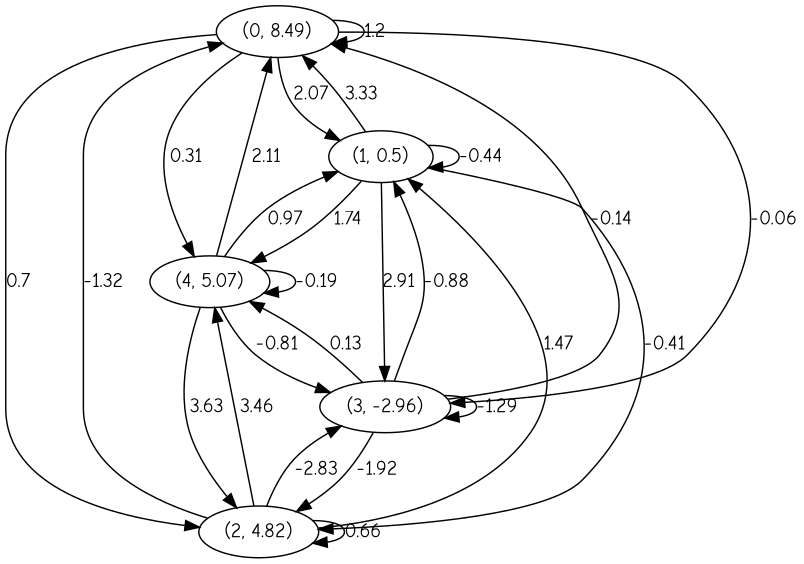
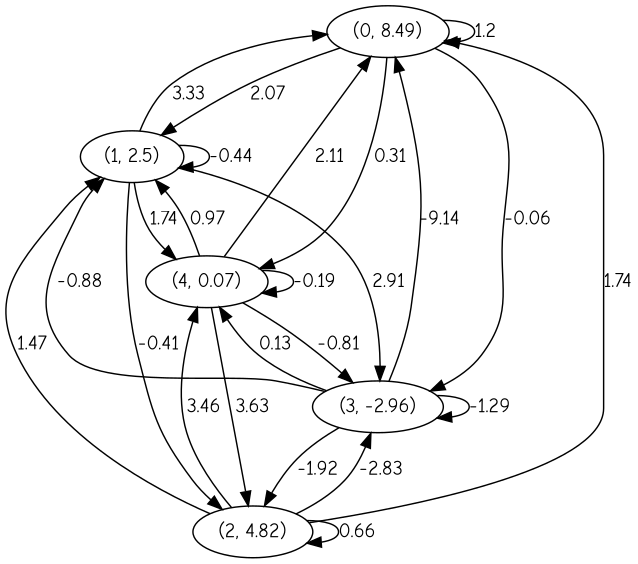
  digraph {
    fontname="Comic Neue"
    node [fontname="Comic Neue"]
    edge [fontname="Comic Neue"]
    n1 [label="(0, 8.49)"]
-   n2 [label="(1, 0.5)"]
+   n2 [label="(1, 2.5)"]
    n3 [label="(2, 4.82)"]
    n4 [label="(3, -2.96)"]
-   n5 [label="(4, 5.07)"]
+   n5 [label="(4, 0.07)"]
    n1 -> n1 [label=1.2]
    n1 -> n2 [label=2.07]
-   n1 -> n3 [label=0.7]
    n1 -> n4 [label=-0.06]
    n1 -> n5 [label=0.31]
    n2 -> n1 [label=3.33]
    n2 -> n2 [label=-0.44]
    n2 -> n3 [label=-0.41]
    n2 -> n4 [label=2.91]
    n2 -> n5 [label=1.74]
-   n3 -> n1 [label=-1.32]
+   n3 -> n1 [label=1.74]
    n3 -> n2 [label=1.47]
    n3 -> n3 [label=0.66]
    n3 -> n4 [label=-2.83]
    n3 -> n5 [label=3.46]
-   n4 -> n1 [label=-0.14]
+   n4 -> n1 [label=-9.14]
    n4 -> n2 [label=-0.88]
    n4 -> n3 [label=-1.92]
    n4 -> n4 [label=-1.29]
    n4 -> n5 [label=0.13]
    n5 -> n1 [label=2.11]
    n5 -> n2 [label=0.97]
    n5 -> n3 [label=3.63]
    n5 -> n4 [label=-0.81]
    n5 -> n5 [label=-0.19]
  }
